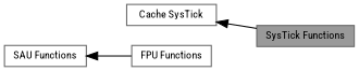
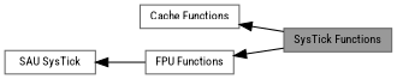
  digraph {
    fontname="Roboto Condensed"
    rankdir=LR
    node [color=grey40 fillcolor=white fontname="Roboto Condensed" fontsize=10 shape=box style=filled]
    edge [dir=back fontname="Roboto Condensed" fontsize=10 labelfontname=Helvetica labelfontsize=10 shape=plaintext style=solid]
-   n1 [height=0.2 label="Cache SysTick" width=0.4]
+   n1 [height=0.2 label="Cache Functions" width=0.4]
    n2 [color=gray40 fillcolor=grey60 fontcolor=black height=0.2 label="SysTick Functions" width=0.4]
    n3 [height=0.2 label="FPU Functions" width=0.4]
-   n4 [height=0.2 label="SAU Functions" width=0.4]
+   n4 [height=0.2 label="SAU SysTick" width=0.4]
    n1 -> n2
+   n3 -> n2
    n4 -> n3
  }
